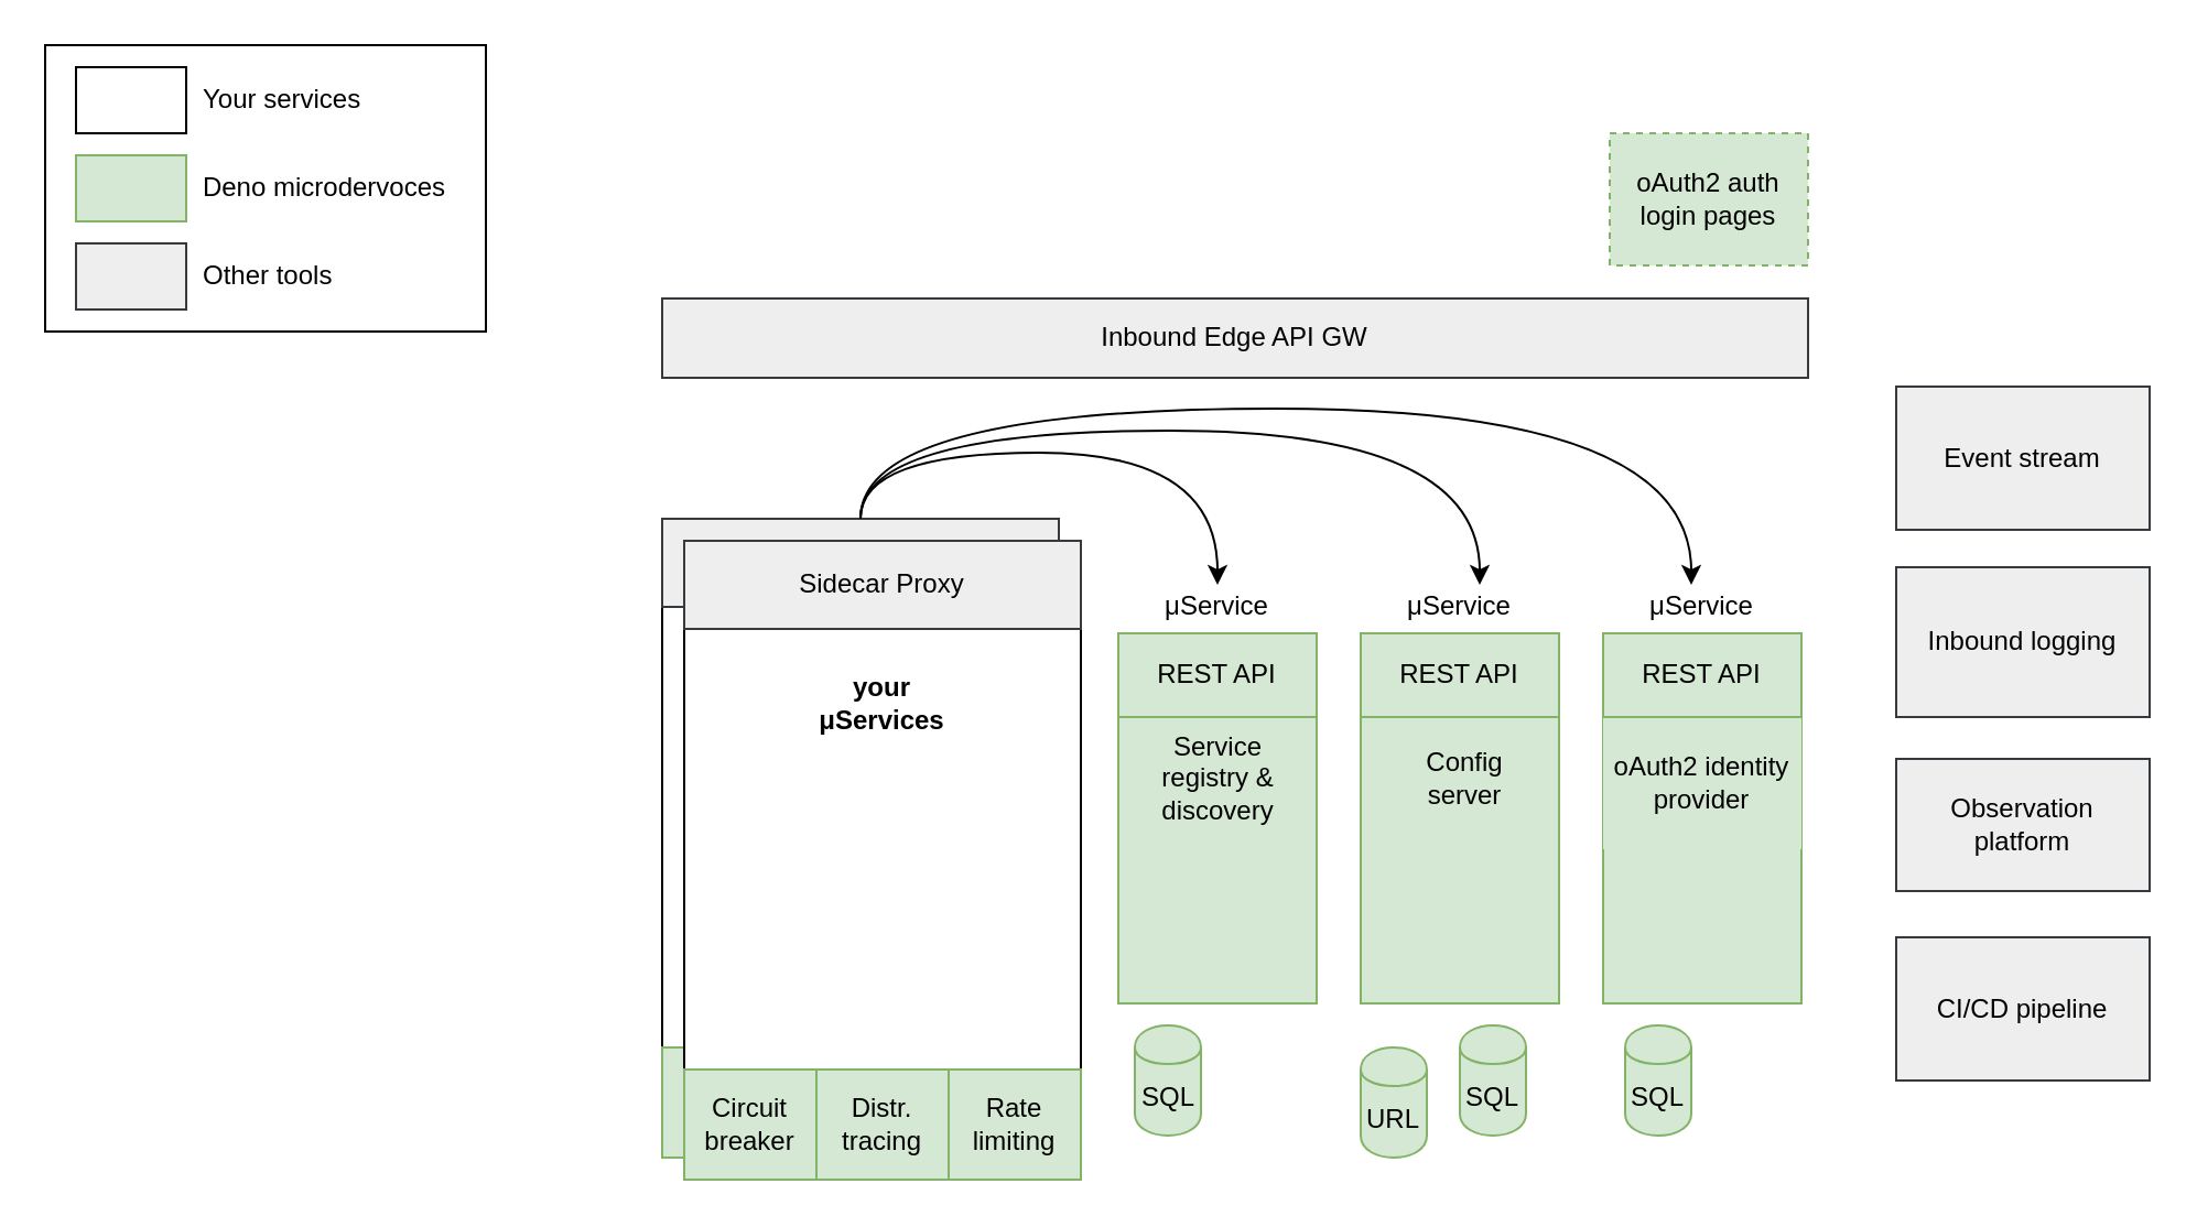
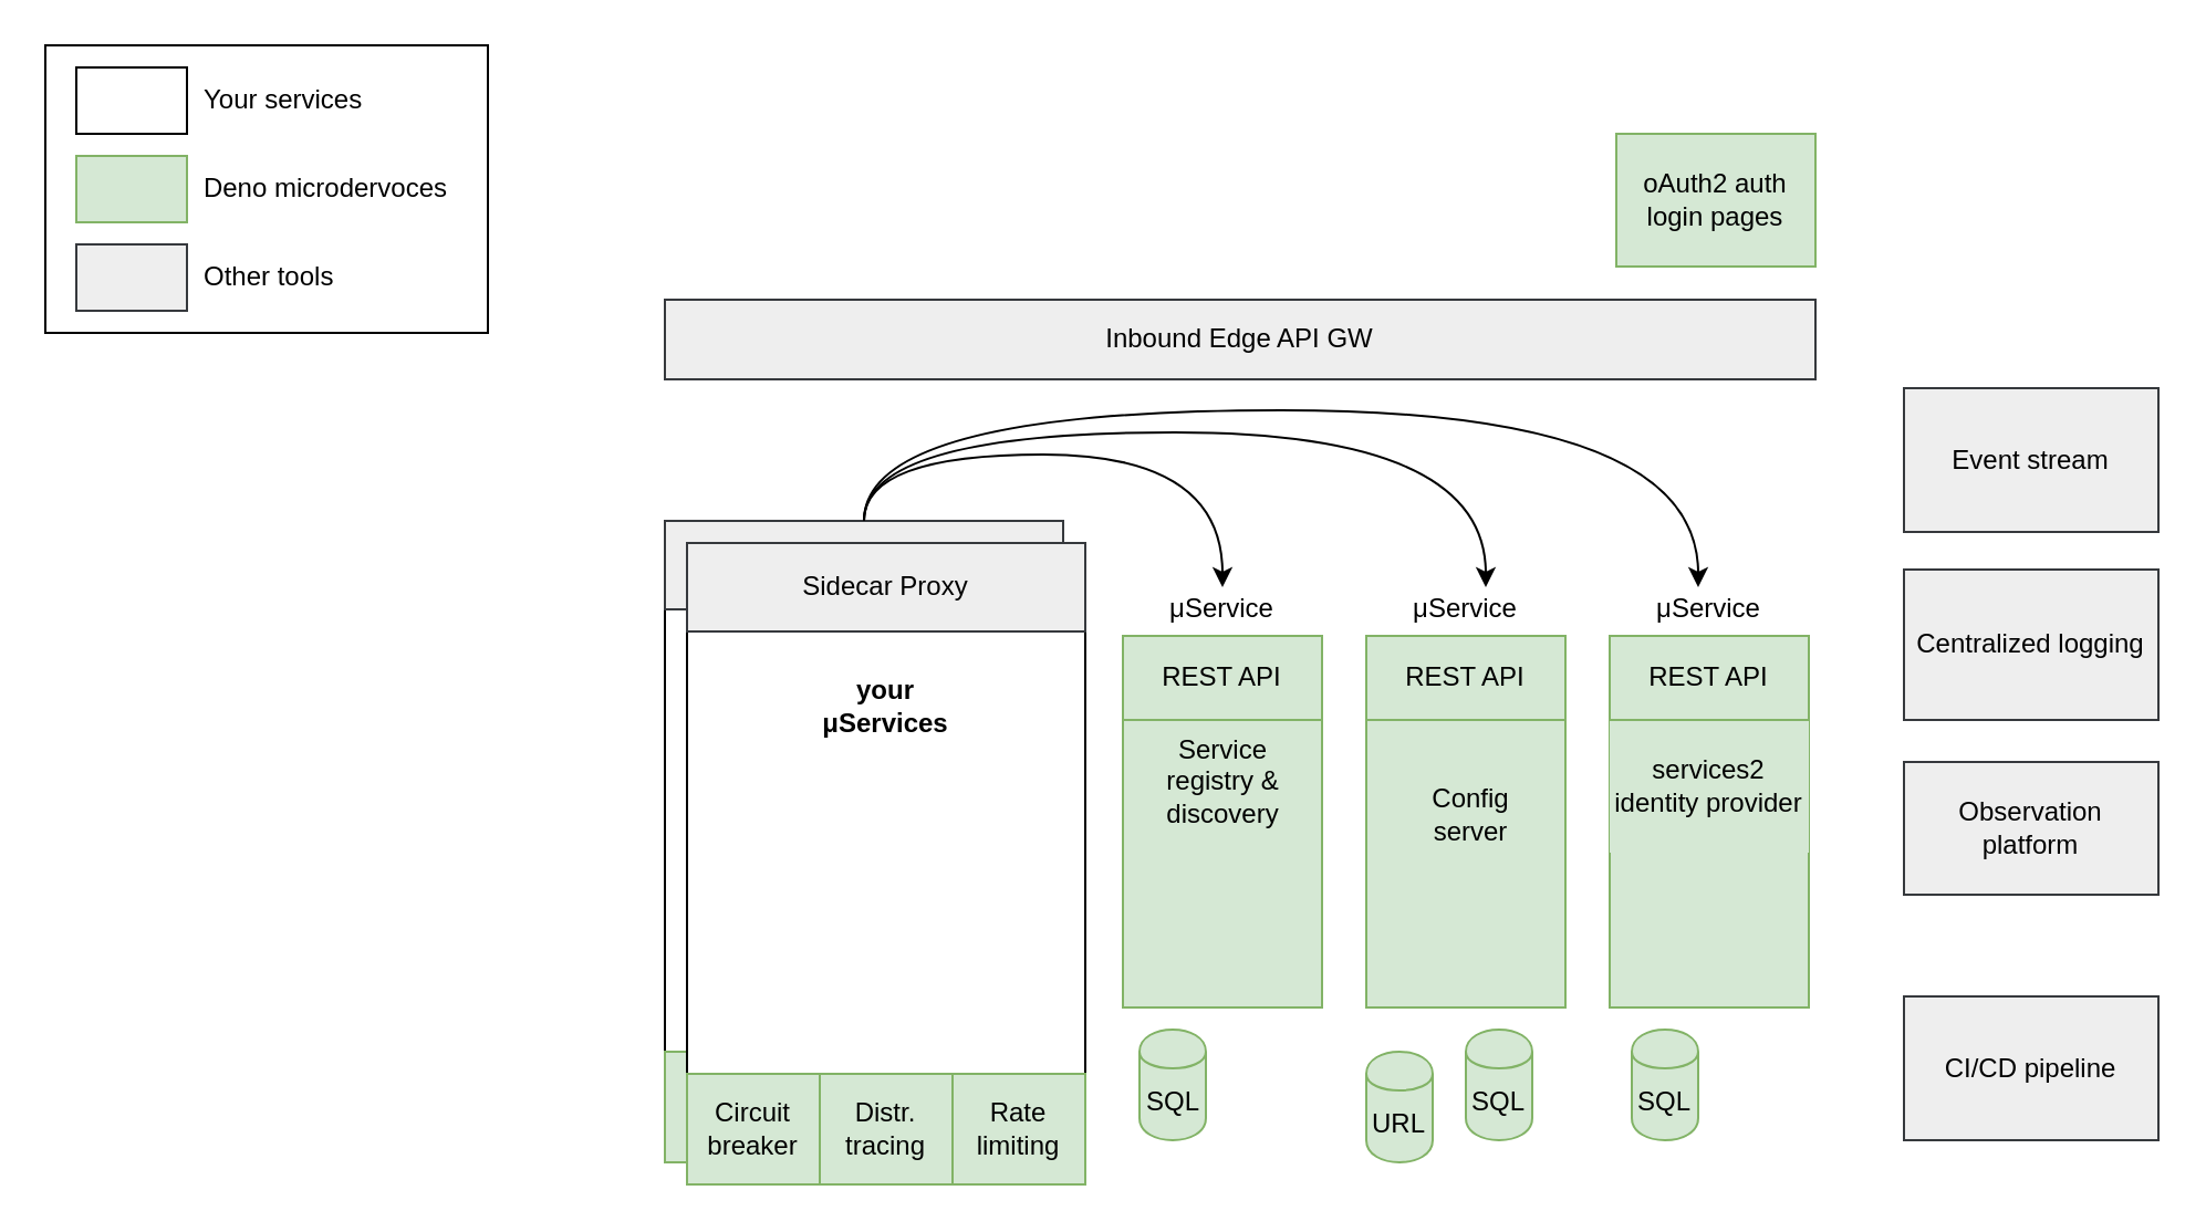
  <mxCell id="0" />
  <mxCell id="1" parent="0" />
  <mxCell id="2" value="" style="rounded=0;whiteSpace=wrap;html=1;align=left;" vertex="1" parent="1"><mxGeometry x="20" y="20" width="200" height="130" as="geometry" /></mxCell>
  <mxCell id="3" value="" style="rounded=0;whiteSpace=wrap;html=1;" vertex="1" parent="1"><mxGeometry x="300" y="275" width="180" height="200" as="geometry" /></mxCell>
  <mxCell id="4" value="" style="rounded=0;whiteSpace=wrap;html=1;fillColor=#d5e8d4;strokeColor=#82b366;" vertex="1" parent="1"><mxGeometry x="617" y="325" width="90" height="130" as="geometry" /></mxCell>
  <mxCell id="5" value="" style="rounded=0;whiteSpace=wrap;html=1;fillColor=#d5e8d4;strokeColor=#82b366;" vertex="1" parent="1"><mxGeometry x="727" y="325" width="90" height="130" as="geometry" /></mxCell>
  <mxCell id="6" value="" style="rounded=0;whiteSpace=wrap;html=1;fillColor=#d5e8d4;strokeColor=#82b366;" vertex="1" parent="1"><mxGeometry x="507" y="325" width="90" height="130" as="geometry" /></mxCell>
  <mxCell id="7" value="Rate limiting" style="rounded=0;whiteSpace=wrap;html=1;fillColor=#d5e8d4;strokeColor=#82b366;" vertex="1" parent="1"><mxGeometry x="420" y="475" width="60" height="50" as="geometry" /></mxCell>
  <mxCell id="8" value="Distr. tracing" style="rounded=0;whiteSpace=wrap;html=1;fillColor=#d5e8d4;strokeColor=#82b366;" vertex="1" parent="1"><mxGeometry x="360" y="475" width="60" height="50" as="geometry" /></mxCell>
  <mxCell id="9" value="Circuit breaker" style="rounded=0;whiteSpace=wrap;html=1;fillColor=#d5e8d4;strokeColor=#82b366;" vertex="1" parent="1"><mxGeometry x="300" y="475" width="60" height="50" as="geometry" /></mxCell>
  <mxCell id="10" value="μService" style="text;html=1;align=center;verticalAlign=middle;whiteSpace=wrap;rounded=0;" vertex="1" parent="1"><mxGeometry x="632" y="265" width="60" height="20" as="geometry" /></mxCell>
  <mxCell id="11" value="Event stream" style="rounded=0;whiteSpace=wrap;html=1;fillColor=#eeeeee;strokeColor=#36393d;" vertex="1" parent="1"><mxGeometry x="860" y="175" width="115" height="65" as="geometry" /></mxCell>
  <mxCell id="12" value="Sidecar Proxy" style="rounded=0;whiteSpace=wrap;html=1;fillColor=#eeeeee;strokeColor=#36393d;" vertex="1" parent="1"><mxGeometry x="300" y="235" width="180" height="40" as="geometry" /></mxCell>
  <mxCell id="13" value="your μService" style="text;html=1;strokeColor=none;fillColor=none;align=center;verticalAlign=middle;whiteSpace=wrap;rounded=0;fontStyle=1" vertex="1" parent="1"><mxGeometry x="355" y="289" width="70" height="40" as="geometry" /></mxCell>
  <mxCell id="14" value="μService" style="text;html=1;align=center;verticalAlign=middle;whiteSpace=wrap;rounded=0;" vertex="1" parent="1"><mxGeometry x="522" y="265" width="60" height="20" as="geometry" /></mxCell>
  <mxCell id="15" value="μService" style="text;html=1;align=center;verticalAlign=middle;whiteSpace=wrap;rounded=0;" vertex="1" parent="1"><mxGeometry x="742" y="265" width="60" height="20" as="geometry" /></mxCell>
  <mxCell id="16" value="Service registry &amp;amp; discovery" style="text;html=1;strokeColor=none;fillColor=#d5e8d4;align=center;verticalAlign=middle;whiteSpace=wrap;rounded=0;" vertex="1" parent="1"><mxGeometry x="514.5" y="343" width="75" height="20" as="geometry" /></mxCell>
- <mxCell id="17" value="Config server" style="text;html=1;strokeColor=none;fillColor=#d5e8d4;align=center;verticalAlign=middle;whiteSpace=wrap;rounded=0;" vertex="1" parent="1"><mxGeometry x="637" y="329" width="55" height="48" as="geometry" /></mxCell>
- <mxCell id="18" value="oAuth2 identity provider" style="text;html=1;strokeColor=none;fillColor=#d5e8d4;align=center;verticalAlign=middle;whiteSpace=wrap;rounded=0;" vertex="1" parent="1"><mxGeometry x="727" y="325" width="90" height="60" as="geometry" /></mxCell>
+ <mxCell id="17" value="Config server" style="text;html=1;strokeColor=none;fillColor=#d5e8d4;align=center;verticalAlign=middle;whiteSpace=wrap;rounded=0;" vertex="1" parent="1"><mxGeometry x="637" y="344" width="55" height="48" as="geometry" /></mxCell>
+ <mxCell id="18" value="services2 identity provider" style="text;html=1;strokeColor=none;fillColor=#d5e8d4;align=center;verticalAlign=middle;whiteSpace=wrap;rounded=0;" vertex="1" parent="1"><mxGeometry x="727" y="325" width="90" height="60" as="geometry" /></mxCell>
  <mxCell id="19" style="edgeStyle=orthogonalEdgeStyle;rounded=0;orthogonalLoop=1;jettySize=auto;html=1;exitX=0.5;exitY=1;exitDx=0;exitDy=0;fillColor=#d5e8d4;strokeColor=#82b366;" edge="1" parent="1" source="16" target="16"><mxGeometry relative="1" as="geometry" /></mxCell>
  <mxCell id="20" value="URL" style="shape=cylinder;whiteSpace=wrap;html=1;boundedLbl=1;backgroundOutline=1;fillColor=#d5e8d4;strokeColor=#82b366;" vertex="1" parent="1"><mxGeometry x="617" y="475" width="30" height="50" as="geometry" /></mxCell>
  <mxCell id="21" value="SQL" style="shape=cylinder;whiteSpace=wrap;html=1;boundedLbl=1;backgroundOutline=1;fillColor=#d5e8d4;strokeColor=#82b366;" vertex="1" parent="1"><mxGeometry x="514.5" y="465" width="30" height="50" as="geometry" /></mxCell>
  <mxCell id="22" value="SQL" style="shape=cylinder;whiteSpace=wrap;html=1;boundedLbl=1;backgroundOutline=1;fillColor=#d5e8d4;strokeColor=#82b366;" vertex="1" parent="1"><mxGeometry x="662" y="465" width="30" height="50" as="geometry" /></mxCell>
  <mxCell id="23" value="SQL" style="shape=cylinder;whiteSpace=wrap;html=1;boundedLbl=1;backgroundOutline=1;fillColor=#d5e8d4;strokeColor=#82b366;" vertex="1" parent="1"><mxGeometry x="737" y="465" width="30" height="50" as="geometry" /></mxCell>
  <mxCell id="24" value="Inbound Edge API GW" style="rounded=0;whiteSpace=wrap;html=1;fillColor=#eeeeee;strokeColor=#36393d;" vertex="1" parent="1"><mxGeometry x="300" y="135" width="520" height="36" as="geometry" /></mxCell>
  <mxCell id="25" value="Observation&lt;br&gt;platform" style="rounded=0;whiteSpace=wrap;html=1;fillColor=#eeeeee;strokeColor=#36393d;" vertex="1" parent="1"><mxGeometry x="860" y="344" width="115" height="60" as="geometry" /></mxCell>
- <mxCell id="26" value="Inbound logging" style="rounded=0;whiteSpace=wrap;html=1;fillColor=#eeeeee;strokeColor=#36393d;" vertex="1" parent="1"><mxGeometry x="860" y="257" width="115" height="68" as="geometry" /></mxCell>
- <mxCell id="27" value="CI/CD pipeline" style="rounded=0;whiteSpace=wrap;html=1;fillColor=#eeeeee;strokeColor=#36393d;" vertex="1" parent="1"><mxGeometry x="860" y="425" width="115" height="65" as="geometry" /></mxCell>
- <mxCell id="28" value="oAuth2 auth login pages" style="rounded=0;whiteSpace=wrap;html=1;fillColor=#d5e8d4;strokeColor=#82b366;dashed=1;" vertex="1" parent="1"><mxGeometry x="730" y="60" width="90" height="60" as="geometry" /></mxCell>
+ <mxCell id="26" value="Centralized logging" style="rounded=0;whiteSpace=wrap;html=1;fillColor=#eeeeee;strokeColor=#36393d;" vertex="1" parent="1"><mxGeometry x="860" y="257" width="115" height="68" as="geometry" /></mxCell>
+ <mxCell id="27" value="CI/CD pipeline" style="rounded=0;whiteSpace=wrap;html=1;fillColor=#eeeeee;strokeColor=#36393d;" vertex="1" parent="1"><mxGeometry x="860" y="450" width="115" height="65" as="geometry" /></mxCell>
+ <mxCell id="28" value="oAuth2 auth login pages" style="rounded=0;whiteSpace=wrap;html=1;fillColor=#d5e8d4;strokeColor=#82b366;" vertex="1" parent="1"><mxGeometry x="730" y="60" width="90" height="60" as="geometry" /></mxCell>
  <mxCell id="29" value="REST API" style="rounded=0;whiteSpace=wrap;html=1;fillColor=#d5e8d4;strokeColor=#82b366;" vertex="1" parent="1"><mxGeometry x="617" y="287" width="90" height="38" as="geometry" /></mxCell>
  <mxCell id="30" value="REST API" style="rounded=0;whiteSpace=wrap;html=1;fillColor=#d5e8d4;strokeColor=#82b366;" vertex="1" parent="1"><mxGeometry x="727" y="287" width="90" height="38" as="geometry" /></mxCell>
  <mxCell id="31" value="REST API" style="rounded=0;whiteSpace=wrap;html=1;fillColor=#d5e8d4;strokeColor=#82b366;" vertex="1" parent="1"><mxGeometry x="507" y="287" width="90" height="38" as="geometry" /></mxCell>
  <mxCell id="32" value="" style="endArrow=classic;html=1;edgeStyle=orthogonalEdgeStyle;curved=1;entryX=0.5;entryY=0;entryDx=0;entryDy=0;" edge="1" parent="1" target="14"><mxGeometry width="50" height="50" relative="1" as="geometry"><mxPoint x="390" y="235" as="sourcePoint" /><mxPoint x="440" y="185" as="targetPoint" /><Array as="points"><mxPoint x="390" y="205" /><mxPoint x="552" y="205" /></Array></mxGeometry></mxCell>
  <mxCell id="33" value="" style="endArrow=classic;html=1;edgeStyle=orthogonalEdgeStyle;curved=1;entryX=0.65;entryY=0;entryDx=0;entryDy=0;entryPerimeter=0;exitX=0.5;exitY=0;exitDx=0;exitDy=0;" edge="1" parent="1" source="12" target="10"><mxGeometry width="50" height="50" relative="1" as="geometry"><mxPoint x="410" y="235" as="sourcePoint" /><mxPoint x="572" y="265" as="targetPoint" /><Array as="points"><mxPoint x="390" y="195" /><mxPoint x="671" y="195" /></Array></mxGeometry></mxCell>
  <mxCell id="34" value="" style="endArrow=classic;html=1;edgeStyle=orthogonalEdgeStyle;curved=1;entryX=0.65;entryY=0;entryDx=0;entryDy=0;entryPerimeter=0;" edge="1" parent="1"><mxGeometry width="50" height="50" relative="1" as="geometry"><mxPoint x="390" y="235" as="sourcePoint" /><mxPoint x="767" y="265" as="targetPoint" /><Array as="points"><mxPoint x="390" y="185" /><mxPoint x="767" y="185" /></Array></mxGeometry></mxCell>
  <mxCell id="35" value="" style="rounded=0;whiteSpace=wrap;html=1;" vertex="1" parent="1"><mxGeometry x="310" y="285" width="180" height="200" as="geometry" /></mxCell>
  <mxCell id="36" value="Rate limiting" style="rounded=0;whiteSpace=wrap;html=1;fillColor=#d5e8d4;strokeColor=#82b366;" vertex="1" parent="1"><mxGeometry x="430" y="485" width="60" height="50" as="geometry" /></mxCell>
  <mxCell id="37" value="Distr. tracing" style="rounded=0;whiteSpace=wrap;html=1;fillColor=#d5e8d4;strokeColor=#82b366;" vertex="1" parent="1"><mxGeometry x="370" y="485" width="60" height="50" as="geometry" /></mxCell>
  <mxCell id="38" value="Circuit breaker" style="rounded=0;whiteSpace=wrap;html=1;fillColor=#d5e8d4;strokeColor=#82b366;" vertex="1" parent="1"><mxGeometry x="310" y="485" width="60" height="50" as="geometry" /></mxCell>
  <mxCell id="39" value="Sidecar Proxy" style="rounded=0;whiteSpace=wrap;html=1;fillColor=#eeeeee;strokeColor=#36393d;" vertex="1" parent="1"><mxGeometry x="310" y="245" width="180" height="40" as="geometry" /></mxCell>
  <mxCell id="40" value="your μServices" style="text;html=1;strokeColor=none;fillColor=none;align=center;verticalAlign=middle;whiteSpace=wrap;rounded=0;fontStyle=1" vertex="1" parent="1"><mxGeometry x="365" y="299" width="70" height="40" as="geometry" /></mxCell>
  <mxCell id="41" value="" style="rounded=0;whiteSpace=wrap;html=1;fillColor=#d5e8d4;strokeColor=#82b366;" vertex="1" parent="1"><mxGeometry x="34" y="70" width="50" height="30" as="geometry" /></mxCell>
  <mxCell id="42" value="Deno microdervoces" style="text;html=1;strokeColor=none;fillColor=none;align=center;verticalAlign=middle;whiteSpace=wrap;rounded=0;" vertex="1" parent="1"><mxGeometry x="84" y="75" width="126" height="20" as="geometry" /></mxCell>
  <mxCell id="43" value="Other tools" style="text;html=1;strokeColor=none;fillColor=none;align=left;verticalAlign=middle;whiteSpace=wrap;rounded=0;" vertex="1" parent="1"><mxGeometry x="90" y="115" width="126" height="20" as="geometry" /></mxCell>
  <mxCell id="44" value="" style="rounded=0;whiteSpace=wrap;html=1;fillColor=#eeeeee;strokeColor=#36393d;" vertex="1" parent="1"><mxGeometry x="34" y="110" width="50" height="30" as="geometry" /></mxCell>
  <mxCell id="45" value="" style="rounded=0;whiteSpace=wrap;html=1;" vertex="1" parent="1"><mxGeometry x="34" y="30" width="50" height="30" as="geometry" /></mxCell>
  <mxCell id="46" value="Your services" style="text;html=1;strokeColor=none;fillColor=none;align=left;verticalAlign=middle;whiteSpace=wrap;rounded=0;" vertex="1" parent="1"><mxGeometry x="90" y="35" width="126" height="20" as="geometry" /></mxCell>
